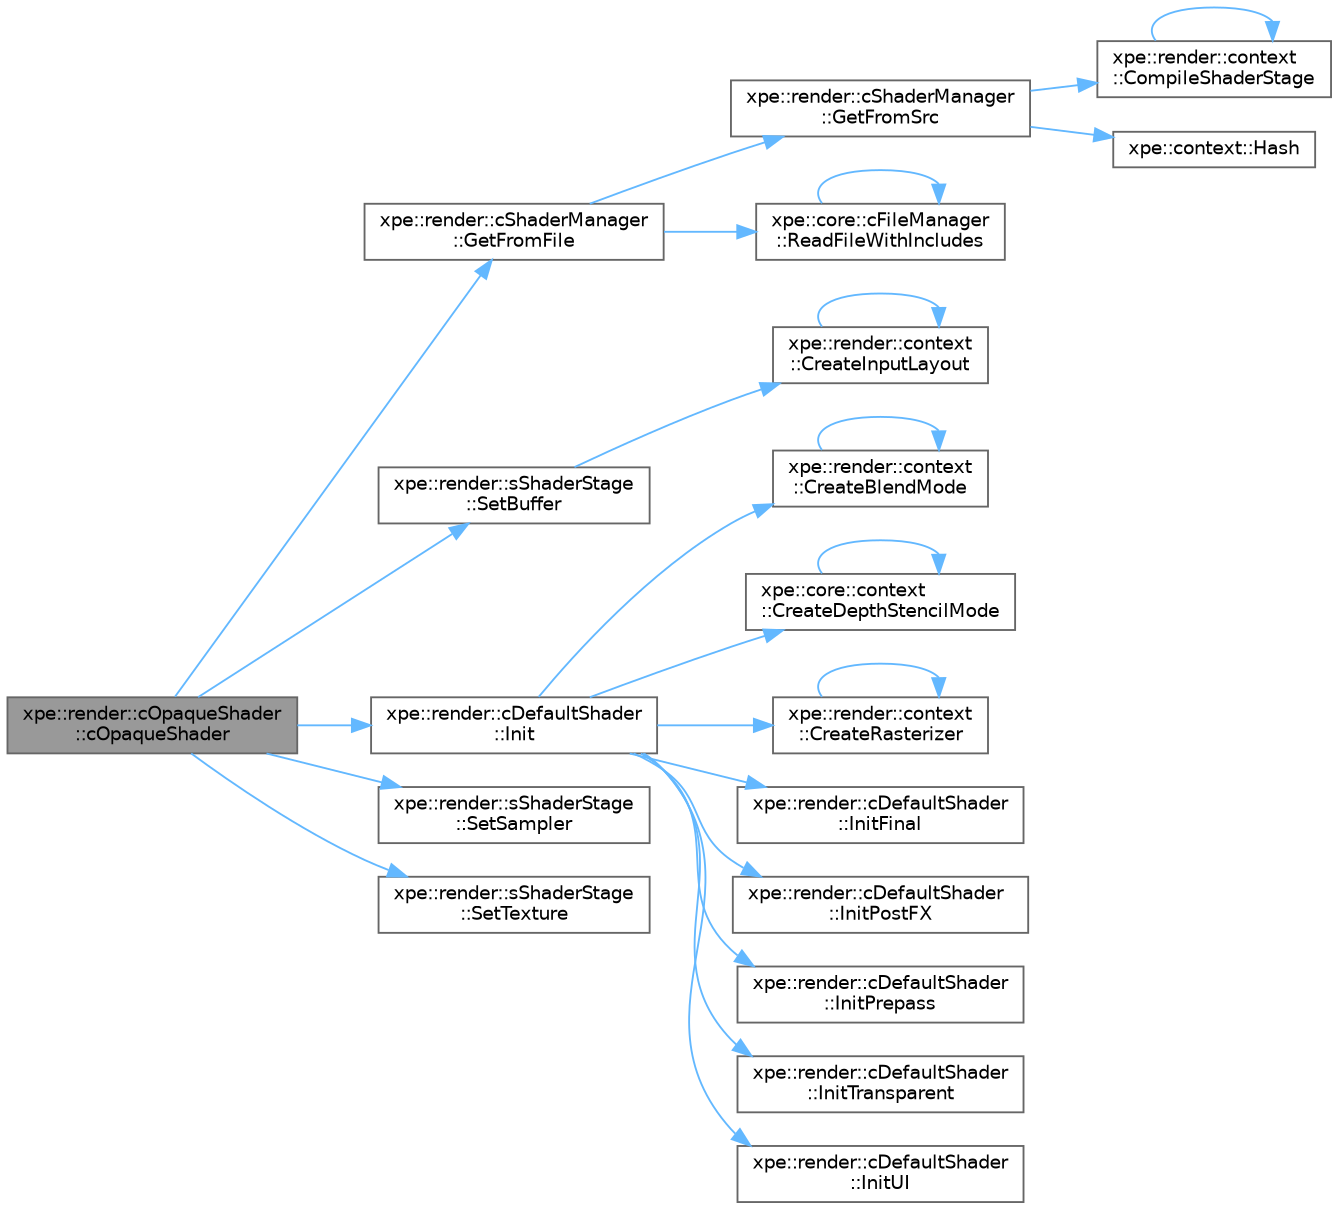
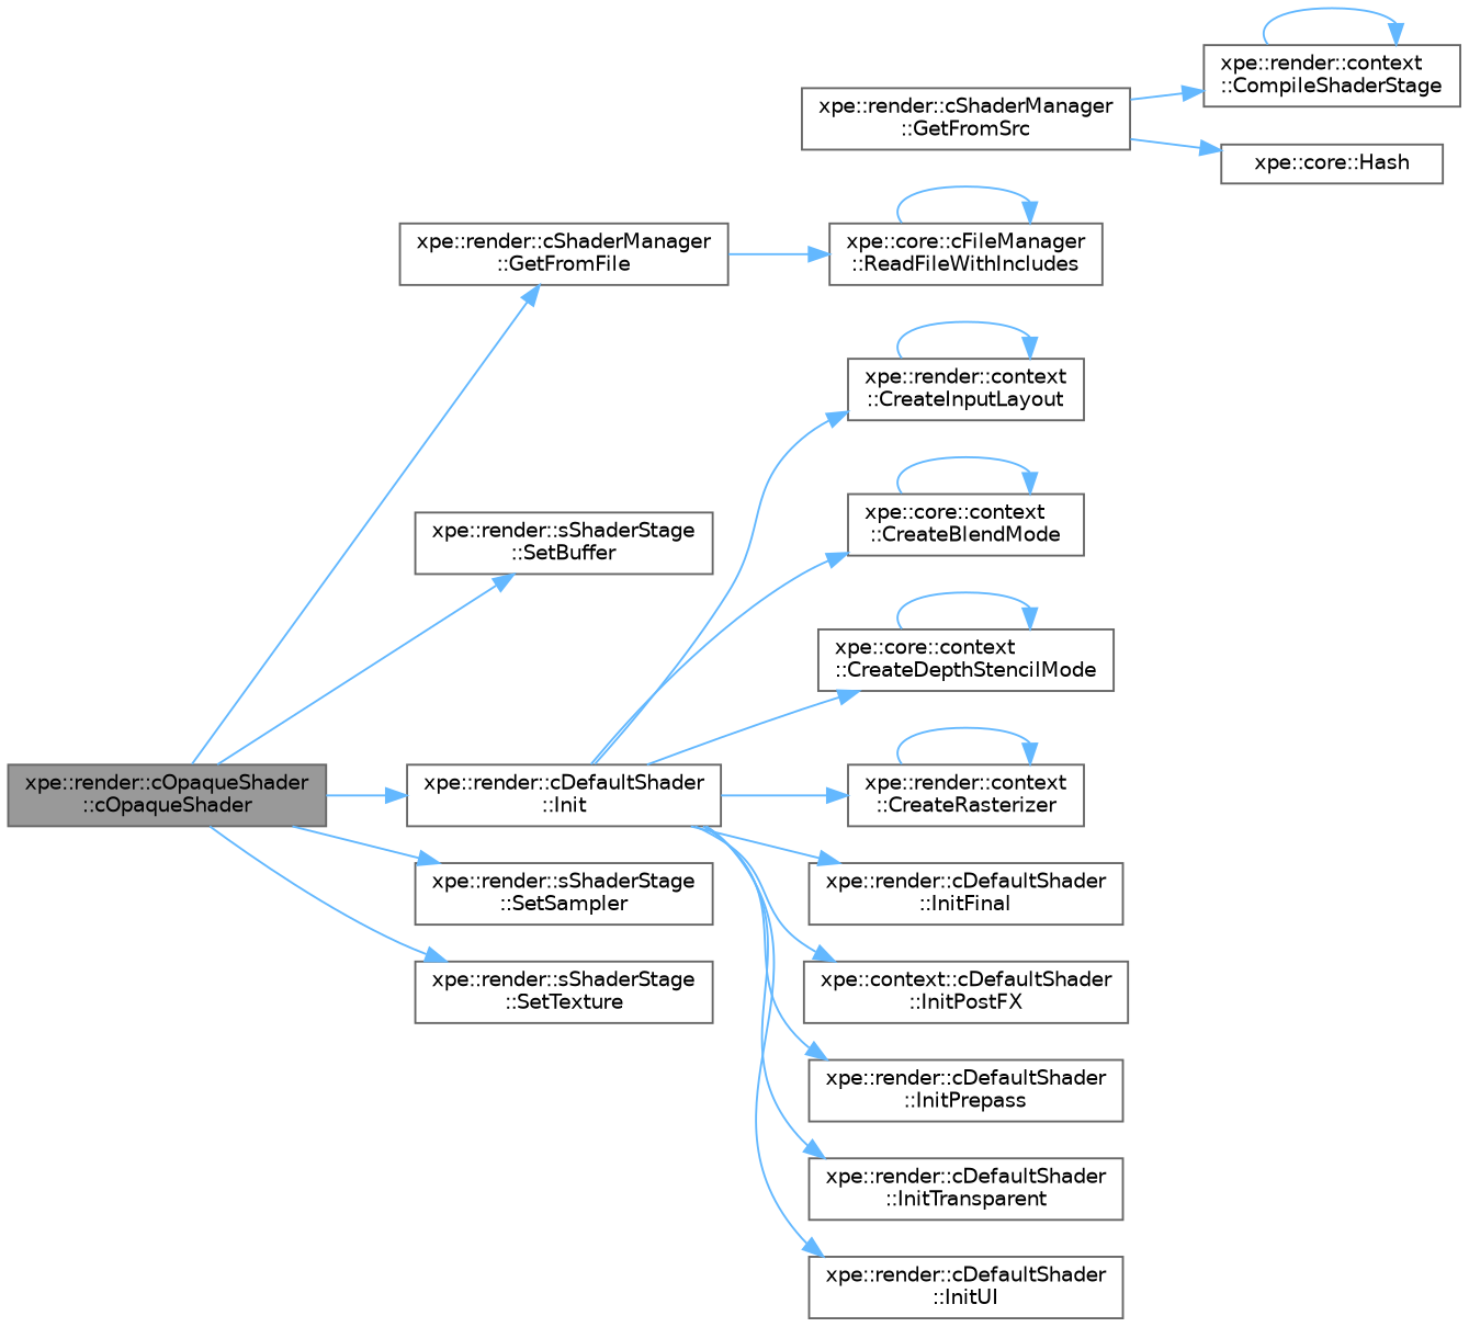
  digraph {
    rankdir=LR
    node [color=grey40 fillcolor=white fontname=Helvetica fontsize=10 shape=box style=filled]
    edge [color=steelblue1 fontname=Helvetica fontsize=10 labelfontname=Helvetica labelfontsize=10 style=solid]
    n1 [color=gray40 fillcolor=grey60 fontcolor=black height=0.2 label="xpe::render::cOpaqueShader\l::cOpaqueShader" width=0.4]
    n2 [height=0.2 label="xpe::render::cShaderManager\l::GetFromFile" width=0.4]
    n3 [height=0.2 label="xpe::render::cDefaultShader\l::Init" width=0.4]
    n4 [height=0.2 label="xpe::render::sShaderStage\l::SetBuffer" width=0.4]
    n5 [height=0.2 label="xpe::render::sShaderStage\l::SetSampler" width=0.4]
    n6 [height=0.2 label="xpe::render::sShaderStage\l::SetTexture" width=0.4]
    n7 [height=0.2 label="xpe::render::cShaderManager\l::GetFromSrc" width=0.4]
    n8 [height=0.2 label="xpe::core::cFileManager\l::ReadFileWithIncludes" width=0.4]
-   n9 [height=0.2 label="xpe::render::context\l::CreateBlendMode" width=0.4]
+   n9 [height=0.2 label="xpe::core::context\l::CreateBlendMode" width=0.4]
    n10 [height=0.2 label="xpe::core::context\l::CreateDepthStencilMode" width=0.4]
    n11 [height=0.2 label="xpe::render::context\l::CreateInputLayout" width=0.4]
    n12 [height=0.2 label="xpe::render::context\l::CreateRasterizer" width=0.4]
    n13 [height=0.2 label="xpe::render::cDefaultShader\l::InitFinal" width=0.4]
-   n14 [height=0.2 label="xpe::render::cDefaultShader\l::InitPostFX" width=0.4]
+   n14 [height=0.2 label="xpe::context::cDefaultShader\l::InitPostFX" width=0.4]
    n15 [height=0.2 label="xpe::render::cDefaultShader\l::InitPrepass" width=0.4]
    n16 [height=0.2 label="xpe::render::cDefaultShader\l::InitTransparent" width=0.4]
    n17 [height=0.2 label="xpe::render::cDefaultShader\l::InitUI" width=0.4]
    n18 [height=0.2 label="xpe::render::context\l::CompileShaderStage" width=0.4]
-   n19 [height=0.2 label="xpe::context::Hash" width=0.4]
+   n19 [height=0.2 label="xpe::core::Hash" width=0.4]
    n1 -> n2
    n1 -> n3
    n1 -> n4
    n1 -> n5
    n1 -> n6
-   n2 -> n7
    n2 -> n8
    n3 -> n9
    n3 -> n10
-   n4 -> n11
+   n3 -> n11
    n3 -> n12
    n3 -> n13
    n3 -> n14
    n3 -> n15
    n3 -> n16
    n3 -> n17
    n7 -> n18
    n7 -> n19
    n8 -> n8
    n9 -> n9
    n10 -> n10
    n11 -> n11
    n12 -> n12
    n18 -> n18
  }
